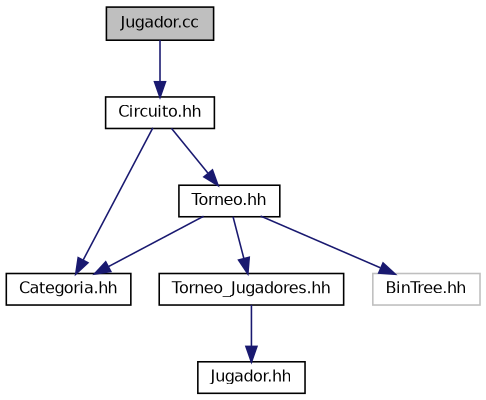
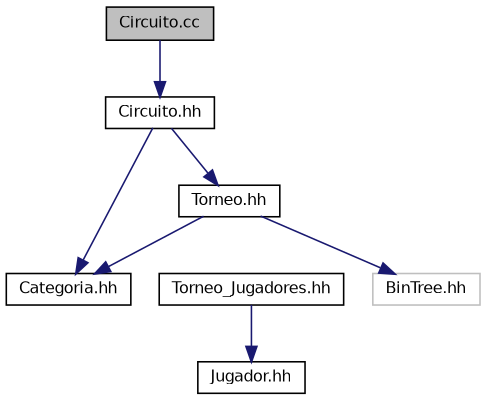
  digraph {
    node [color=black fillcolor=white fontname=Helvetica fontsize=10 shape=record style=filled]
    edge [color=midnightblue fontname=Helvetica fontsize=10 labelfontname=Helvetica labelfontsize=10 style=solid]
-   n1 [fillcolor=grey75 fontcolor=black height=0.2 label="Jugador.cc" width=0.4]
+   n1 [fillcolor=grey75 fontcolor=black height=0.2 label="Circuito.cc" width=0.4]
    n2 [height=0.2 label="Circuito.hh" width=0.4]
    n3 [height=0.2 label="Categoria.hh" width=0.4]
    n4 [height=0.2 label="Torneo.hh" width=0.4]
    n5 [height=0.2 label="Torneo_Jugadores.hh" width=0.4]
    n6 [color=grey75 height=0.2 label="BinTree.hh" width=0.4]
    n7 [height=0.2 label="Jugador.hh" width=0.4]
    n1 -> n2
    n2 -> n3
    n2 -> n4
    n4 -> n3
-   n4 -> n5
    n4 -> n6
    n5 -> n7
  }
